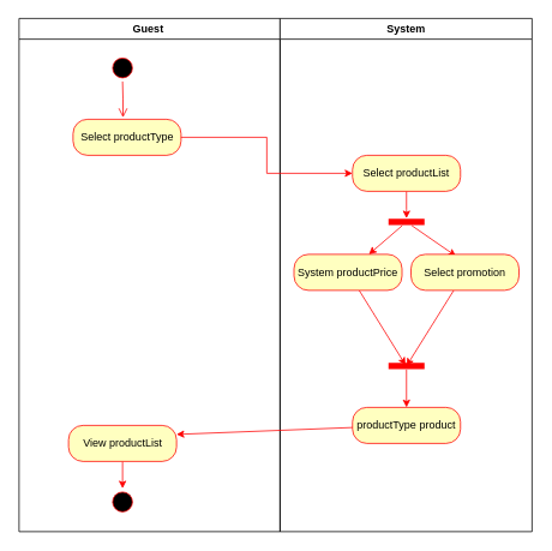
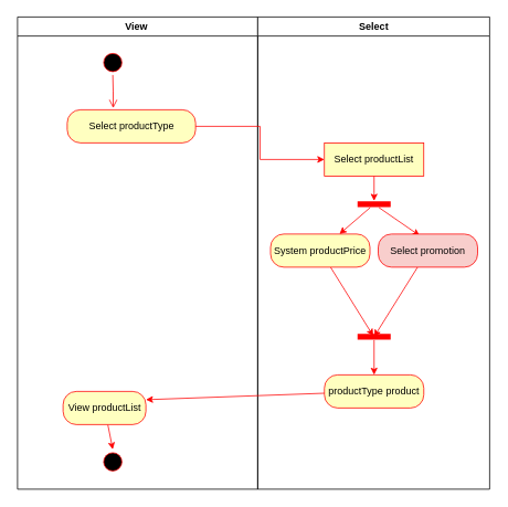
  <mxCell id="0" />
  <mxCell id="1" parent="0" />
- <mxCell id="2" value="Guest " style="swimlane;whiteSpace=wrap" parent="1" vertex="1"><mxGeometry x="20.5" y="20" width="290" height="570" as="geometry" /></mxCell>
+ <mxCell id="2" value="View " style="swimlane;whiteSpace=wrap" parent="1" vertex="1"><mxGeometry x="20.5" y="20" width="290" height="570" as="geometry" /></mxCell>
  <mxCell id="3" value="" style="ellipse;shape=startState;fillColor=#000000;strokeColor=#ff0000;" parent="2" vertex="1"><mxGeometry x="100" y="40" width="30" height="30" as="geometry" /></mxCell>
  <mxCell id="4" value="" style="edgeStyle=elbowEdgeStyle;elbow=horizontal;verticalAlign=bottom;endArrow=open;endSize=8;strokeColor=#FF0000;endFill=1;rounded=0" parent="2" source="3" edge="1"><mxGeometry x="100" y="40" as="geometry"><mxPoint x="115.5" y="110" as="targetPoint" /></mxGeometry></mxCell>
- <mxCell id="5" value="&lt;span&gt;Select productType&lt;/span&gt;" style="rounded=1;whiteSpace=wrap;html=1;arcSize=40;fontColor=#000000;fillColor=#ffffc0;strokeColor=#ff0000;" vertex="1" parent="2"><mxGeometry x="60" y="112" width="120" height="40" as="geometry" /></mxCell>
+ <mxCell id="5" value="&lt;span&gt;Select productType&lt;/span&gt;" style="rounded=1;whiteSpace=wrap;html=1;arcSize=40;fontColor=#000000;fillColor=#ffffc0;strokeColor=#ff0000;" vertex="1" parent="2"><mxGeometry x="60" y="112" width="155" height="40" as="geometry" /></mxCell>
  <mxCell id="6" value="" style="ellipse;shape=startState;fillColor=#000000;strokeColor=#ff0000;" parent="2" vertex="1"><mxGeometry x="100" y="522" width="30" height="30" as="geometry" /></mxCell>
  <mxCell id="7" style="edgeStyle=none;rounded=0;orthogonalLoop=1;jettySize=auto;html=1;entryX=0.5;entryY=0;entryDx=0;entryDy=0;strokeColor=#FF0000;" edge="1" parent="2" source="8" target="6"><mxGeometry relative="1" as="geometry" /></mxCell>
- <mxCell id="8" value="View productList" style="rounded=1;whiteSpace=wrap;html=1;arcSize=40;fontColor=#000000;fillColor=#ffffc0;strokeColor=#ff0000;" vertex="1" parent="2"><mxGeometry x="55" y="452" width="120" height="40" as="geometry" /></mxCell>
- <mxCell id="9" value="System" style="swimlane;whiteSpace=wrap" parent="1" vertex="1"><mxGeometry x="310.5" y="20" width="280" height="570" as="geometry" /></mxCell>
+ <mxCell id="8" value="View productList" style="rounded=1;whiteSpace=wrap;html=1;arcSize=40;fontColor=#000000;fillColor=#ffffc0;strokeColor=#ff0000;" vertex="1" parent="2"><mxGeometry x="55" y="452" width="100" height="40" as="geometry" /></mxCell>
+ <mxCell id="9" value="Select" style="swimlane;whiteSpace=wrap" parent="1" vertex="1"><mxGeometry x="310.5" y="20" width="280" height="570" as="geometry" /></mxCell>
  <mxCell id="10" style="edgeStyle=orthogonalEdgeStyle;rounded=0;orthogonalLoop=1;jettySize=auto;html=1;strokeColor=#FF0000;" edge="1" parent="9" source="11"><mxGeometry relative="1" as="geometry"><mxPoint x="140.5" y="222" as="targetPoint" /></mxGeometry></mxCell>
- <mxCell id="11" value="Select productList" style="rounded=1;whiteSpace=wrap;html=1;arcSize=40;fontColor=#000000;fillColor=#ffffc0;strokeColor=#ff0000;" vertex="1" parent="9"><mxGeometry x="80.5" y="152" width="120" height="40" as="geometry" /></mxCell>
+ <mxCell id="11" value="Select productList" style="whiteSpace=wrap;html=1;arcSize=40;fontColor=#000000;fillColor=#ffffc0;strokeColor=#ff0000;rounded=0;" vertex="1" parent="9"><mxGeometry x="80.5" y="152" width="120" height="40" as="geometry" /></mxCell>
  <mxCell id="12" style="rounded=0;orthogonalLoop=1;jettySize=auto;html=1;strokeColor=#FF0000;" edge="1" parent="9" source="14" target="16"><mxGeometry relative="1" as="geometry" /></mxCell>
  <mxCell id="13" style="edgeStyle=none;rounded=0;orthogonalLoop=1;jettySize=auto;html=1;entryX=0.417;entryY=0.05;entryDx=0;entryDy=0;entryPerimeter=0;strokeColor=#FF0000;" edge="1" parent="9" source="14" target="18"><mxGeometry relative="1" as="geometry" /></mxCell>
  <mxCell id="14" value="" style="line;strokeWidth=7;fillColor=none;align=left;verticalAlign=middle;spacingTop=-1;spacingLeft=3;spacingRight=3;rotatable=0;labelPosition=right;points=[];portConstraint=eastwest;strokeColor=#FF0000;" vertex="1" parent="9"><mxGeometry x="120.5" y="222" width="40" height="8" as="geometry" /></mxCell>
  <mxCell id="15" style="edgeStyle=none;rounded=0;orthogonalLoop=1;jettySize=auto;html=1;entryX=0.475;entryY=0.375;entryDx=0;entryDy=0;entryPerimeter=0;strokeColor=#FF0000;" edge="1" parent="9" source="16" target="20"><mxGeometry relative="1" as="geometry" /></mxCell>
  <mxCell id="16" value="System productPrice" style="rounded=1;whiteSpace=wrap;html=1;arcSize=40;fontColor=#000000;fillColor=#ffffc0;strokeColor=#ff0000;" vertex="1" parent="9"><mxGeometry x="15.5" y="262" width="120" height="40" as="geometry" /></mxCell>
  <mxCell id="17" style="edgeStyle=none;rounded=0;orthogonalLoop=1;jettySize=auto;html=1;strokeColor=#FF0000;" edge="1" parent="9" source="18"><mxGeometry relative="1" as="geometry"><mxPoint x="140.5" y="386" as="targetPoint" /></mxGeometry></mxCell>
- <mxCell id="18" value="Select promotion" style="rounded=1;whiteSpace=wrap;html=1;arcSize=40;fontColor=#000000;fillColor=#ffffc0;strokeColor=#ff0000;" vertex="1" parent="9"><mxGeometry x="145.5" y="262" width="120" height="40" as="geometry" /></mxCell>
+ <mxCell id="18" value="Select promotion" style="rounded=1;whiteSpace=wrap;html=1;arcSize=40;fontColor=#000000;fillColor=#f8cecc;strokeColor=#ff0000;" vertex="1" parent="9"><mxGeometry x="145.5" y="262" width="120" height="40" as="geometry" /></mxCell>
  <mxCell id="19" style="edgeStyle=none;rounded=0;orthogonalLoop=1;jettySize=auto;html=1;entryX=0.5;entryY=0;entryDx=0;entryDy=0;strokeColor=#FF0000;" edge="1" parent="9" source="20" target="21"><mxGeometry relative="1" as="geometry" /></mxCell>
  <mxCell id="20" value="" style="line;strokeWidth=7;fillColor=none;align=left;verticalAlign=middle;spacingTop=-1;spacingLeft=3;spacingRight=3;rotatable=0;labelPosition=right;points=[];portConstraint=eastwest;strokeColor=#FF0000;" vertex="1" parent="9"><mxGeometry x="120.5" y="382" width="40" height="8" as="geometry" /></mxCell>
  <mxCell id="21" value="productType product" style="rounded=1;whiteSpace=wrap;html=1;arcSize=40;fontColor=#000000;fillColor=#ffffc0;strokeColor=#ff0000;" vertex="1" parent="9"><mxGeometry x="80.5" y="432" width="120" height="40" as="geometry" /></mxCell>
  <mxCell id="22" style="edgeStyle=orthogonalEdgeStyle;rounded=0;orthogonalLoop=1;jettySize=auto;html=1;entryX=0;entryY=0.5;entryDx=0;entryDy=0;strokeColor=#FF0000;" edge="1" parent="1" source="5" target="11"><mxGeometry relative="1" as="geometry" /></mxCell>
  <mxCell id="23" style="edgeStyle=none;rounded=0;orthogonalLoop=1;jettySize=auto;html=1;strokeColor=#FF0000;entryX=1;entryY=0.25;entryDx=0;entryDy=0;" edge="1" parent="1" source="21" target="8"><mxGeometry relative="1" as="geometry"><mxPoint x="196" y="492" as="targetPoint" /></mxGeometry></mxCell>
